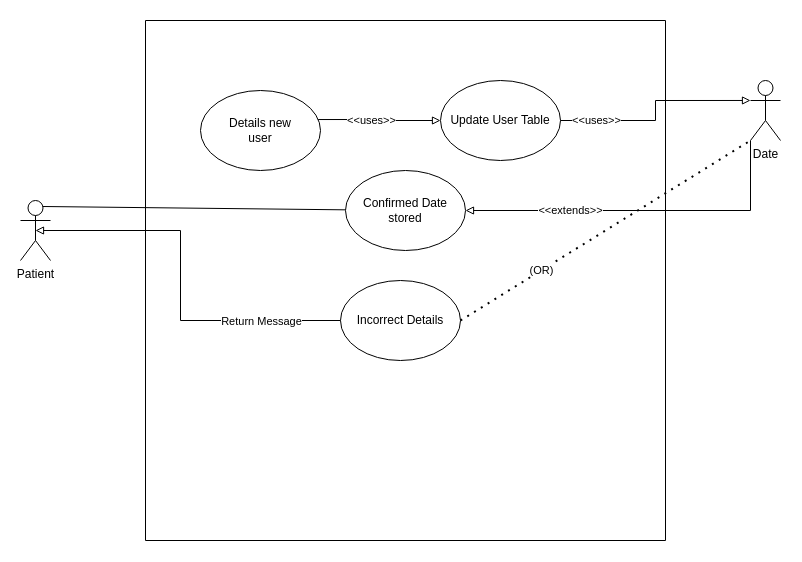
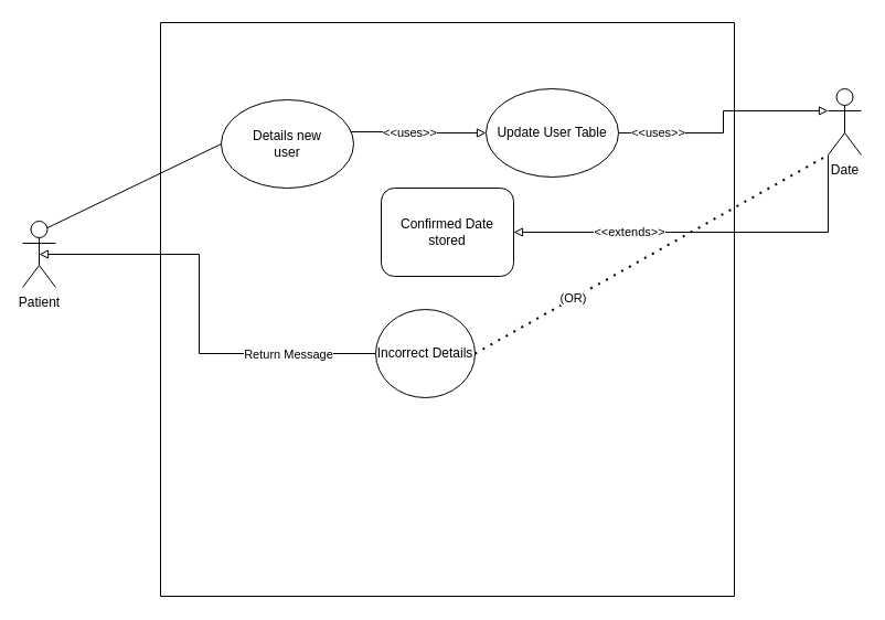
  <mxCell id="0" />
  <mxCell id="1" parent="0" />
  <mxCell id="2" value="" style="swimlane;startSize=0;" vertex="1" parent="1"><mxGeometry x="145" y="20" width="520" height="520" as="geometry" /></mxCell>
  <mxCell id="3" style="edgeStyle=orthogonalEdgeStyle;rounded=0;orthogonalLoop=1;jettySize=auto;html=1;exitX=0.975;exitY=0.363;exitDx=0;exitDy=0;entryX=0;entryY=0.5;entryDx=0;entryDy=0;endArrow=block;endFill=0;exitPerimeter=0;" edge="1" parent="2" source="5" target="6"><mxGeometry relative="1" as="geometry" /></mxCell>
  <mxCell id="4" value="&amp;lt;&amp;lt;uses&amp;gt;&amp;gt;" style="edgeLabel;html=1;align=center;verticalAlign=middle;resizable=0;points=[];" vertex="1" connectable="0" parent="3"><mxGeometry x="0.018" y="4" relative="1" as="geometry"><mxPoint x="-14" y="1" as="offset" /></mxGeometry></mxCell>
  <mxCell id="5" value="&lt;div&gt;Details new&lt;/div&gt;&lt;div&gt;user&lt;br&gt;&lt;/div&gt;" style="ellipse;whiteSpace=wrap;html=1;" vertex="1" parent="2"><mxGeometry x="55" y="70" width="120" height="80" as="geometry" /></mxCell>
  <mxCell id="6" value="Update User Table" style="ellipse;whiteSpace=wrap;html=1;" vertex="1" parent="2"><mxGeometry x="295" y="60" width="120" height="80" as="geometry" /></mxCell>
- <mxCell id="7" value="&lt;div&gt;Confirmed Date&lt;/div&gt;&lt;div&gt;stored&lt;br&gt;&lt;/div&gt;" style="ellipse;whiteSpace=wrap;html=1;" vertex="1" parent="2"><mxGeometry x="200" y="150" width="120" height="80" as="geometry" /></mxCell>
- <mxCell id="8" value="Incorrect Details" style="ellipse;whiteSpace=wrap;html=1;" vertex="1" parent="2"><mxGeometry x="195" y="260" width="120" height="80" as="geometry" /></mxCell>
+ <mxCell id="7" value="&lt;div&gt;Confirmed Date&lt;/div&gt;&lt;div&gt;stored&lt;br&gt;&lt;/div&gt;" style="whiteSpace=wrap;html=1;rounded=1;" vertex="1" parent="2"><mxGeometry x="200" y="150" width="120" height="80" as="geometry" /></mxCell>
+ <mxCell id="8" value="Incorrect Details" style="ellipse;whiteSpace=wrap;html=1;" vertex="1" parent="2"><mxGeometry x="195" y="260" width="90" height="80" as="geometry" /></mxCell>
  <mxCell id="9" value="Patient" style="shape=umlActor;verticalLabelPosition=bottom;verticalAlign=top;html=1;outlineConnect=0;" vertex="1" parent="1"><mxGeometry x="20" y="200" width="30" height="60" as="geometry" /></mxCell>
  <mxCell id="10" style="edgeStyle=orthogonalEdgeStyle;rounded=0;orthogonalLoop=1;jettySize=auto;html=1;exitX=0;exitY=1;exitDx=0;exitDy=0;exitPerimeter=0;entryX=1;entryY=0.5;entryDx=0;entryDy=0;endArrow=block;endFill=0;" edge="1" parent="1" source="12" target="7"><mxGeometry relative="1" as="geometry" /></mxCell>
  <mxCell id="11" value="&amp;lt;&amp;lt;extends&amp;gt;&amp;gt;" style="edgeLabel;html=1;align=center;verticalAlign=middle;resizable=0;points=[];" vertex="1" connectable="0" parent="10"><mxGeometry x="0.414" y="-1" relative="1" as="geometry"><mxPoint as="offset" /></mxGeometry></mxCell>
  <mxCell id="12" value="Date" style="shape=umlActor;verticalLabelPosition=bottom;verticalAlign=top;html=1;outlineConnect=0;" vertex="1" parent="1"><mxGeometry x="750" y="80" width="30" height="60" as="geometry" /></mxCell>
  <mxCell id="13" style="edgeStyle=orthogonalEdgeStyle;rounded=0;orthogonalLoop=1;jettySize=auto;html=1;entryX=0;entryY=0.333;entryDx=0;entryDy=0;entryPerimeter=0;endArrow=block;endFill=0;" edge="1" parent="1" source="6" target="12"><mxGeometry relative="1" as="geometry" /></mxCell>
  <mxCell id="14" value="&amp;lt;&amp;lt;uses&amp;gt;&amp;gt;" style="edgeLabel;html=1;align=center;verticalAlign=middle;resizable=0;points=[];" vertex="1" connectable="0" parent="13"><mxGeometry x="-0.667" y="1" relative="1" as="geometry"><mxPoint as="offset" /></mxGeometry></mxCell>
  <mxCell id="15" value="" style="endArrow=none;dashed=1;html=1;dashPattern=1 3;strokeWidth=2;rounded=0;exitX=1;exitY=0.5;exitDx=0;exitDy=0;entryX=0;entryY=1;entryDx=0;entryDy=0;entryPerimeter=0;" edge="1" parent="1" source="8" target="12"><mxGeometry width="50" height="50" relative="1" as="geometry"><mxPoint x="520" y="380" as="sourcePoint" /><mxPoint x="570" y="330" as="targetPoint" /></mxGeometry></mxCell>
  <mxCell id="16" value="(OR)" style="edgeLabel;html=1;align=center;verticalAlign=middle;resizable=0;points=[];" vertex="1" connectable="0" parent="15"><mxGeometry x="-0.452" y="1" relative="1" as="geometry"><mxPoint x="1" as="offset" /></mxGeometry></mxCell>
  <mxCell id="17" style="edgeStyle=orthogonalEdgeStyle;rounded=0;orthogonalLoop=1;jettySize=auto;html=1;entryX=0.5;entryY=0.5;entryDx=0;entryDy=0;entryPerimeter=0;endArrow=block;endFill=0;" edge="1" parent="1" source="8" target="9"><mxGeometry relative="1" as="geometry"><Array as="points"><mxPoint x="180" y="320" /><mxPoint x="180" y="230" /></Array></mxGeometry></mxCell>
  <mxCell id="18" value="Return Message" style="edgeLabel;html=1;align=center;verticalAlign=middle;resizable=0;points=[];" vertex="1" connectable="0" parent="17"><mxGeometry x="-0.372" y="-1" relative="1" as="geometry"><mxPoint x="44" y="1" as="offset" /></mxGeometry></mxCell>
- <mxCell id="19" value="" style="endArrow=none;html=1;rounded=0;exitX=0.75;exitY=0.1;exitDx=0;exitDy=0;exitPerimeter=0;" edge="1" parent="1" source="9" target="7"><mxGeometry width="50" height="50" relative="1" as="geometry"><mxPoint x="380" y="340" as="sourcePoint" /><mxPoint x="430" y="290" as="targetPoint" /></mxGeometry></mxCell>
+ <mxCell id="19" value="" style="endArrow=none;html=1;rounded=0;exitX=0.75;exitY=0.1;exitDx=0;exitDy=0;exitPerimeter=0;entryX=0;entryY=0.5;entryDx=0;entryDy=0;" edge="1" parent="1" source="9" target="5"><mxGeometry width="50" height="50" relative="1" as="geometry"><mxPoint x="380" y="340" as="sourcePoint" /><mxPoint x="430" y="290" as="targetPoint" /></mxGeometry></mxCell>
